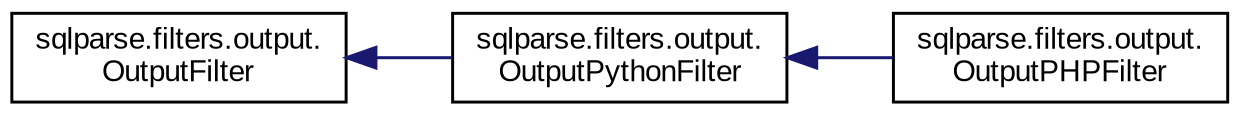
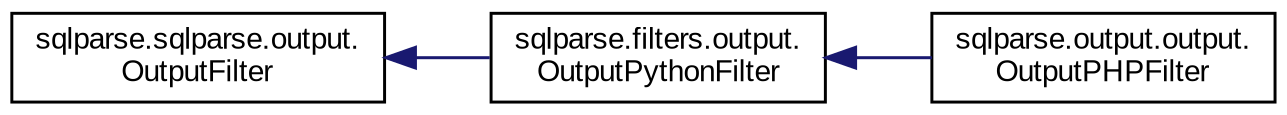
  digraph {
    fontname="Liberation Sans"
    rankdir=LR
    node [color=black fillcolor=white fontname="Liberation Sans" fontsize=10 shape=record style=filled]
    edge [color=midnightblue dir=back fontname="Liberation Sans" fontsize=10 labelfontname=Helvetica labelfontsize=10 style=solid]
-   n1 [height=0.2 label="sqlparse.filters.output.\lOutputFilter" width=0.4]
+   n1 [height=0.2 label="sqlparse.sqlparse.output.\lOutputFilter" width=0.4]
    n2 [height=0.2 label="sqlparse.filters.output.\lOutputPythonFilter" width=0.4]
-   n3 [height=0.2 label="sqlparse.filters.output.\lOutputPHPFilter" width=0.4]
+   n3 [height=0.2 label="sqlparse.output.output.\lOutputPHPFilter" width=0.4]
    n1 -> n2
    n2 -> n3
  }
